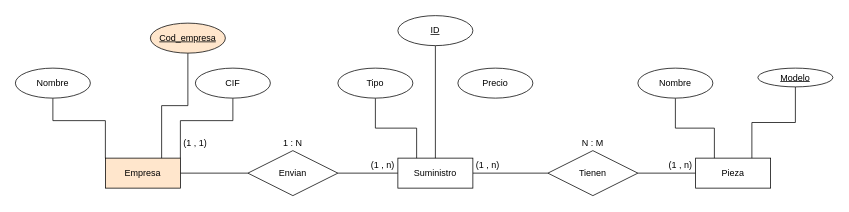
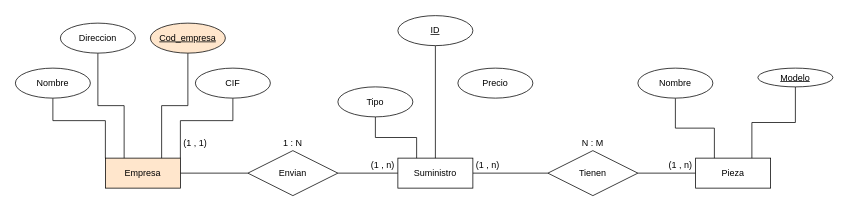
  <mxCell id="0" />
  <mxCell id="1" parent="0" />
  <mxCell id="2" style="edgeStyle=orthogonalEdgeStyle;rounded=0;orthogonalLoop=1;jettySize=auto;html=1;entryX=0;entryY=0.5;entryDx=0;entryDy=0;endArrow=none;endFill=0;" edge="1" parent="1" source="3" target="5"><mxGeometry relative="1" as="geometry" /></mxCell>
  <mxCell id="3" value="Empresa" style="whiteSpace=wrap;html=1;align=center;fillColor=#ffe6cc;" vertex="1" parent="1"><mxGeometry x="140" y="210" width="100" height="40" as="geometry" /></mxCell>
  <mxCell id="4" style="edgeStyle=orthogonalEdgeStyle;rounded=0;orthogonalLoop=1;jettySize=auto;html=1;entryX=0;entryY=0.5;entryDx=0;entryDy=0;endArrow=none;endFill=0;" edge="1" parent="1" source="5" target="7"><mxGeometry relative="1" as="geometry" /></mxCell>
  <mxCell id="5" value="Envian" style="shape=rhombus;perimeter=rhombusPerimeter;whiteSpace=wrap;html=1;align=center;" vertex="1" parent="1"><mxGeometry x="330" y="200" width="120" height="60" as="geometry" /></mxCell>
  <mxCell id="6" style="edgeStyle=orthogonalEdgeStyle;rounded=0;orthogonalLoop=1;jettySize=auto;html=1;entryX=0;entryY=0.5;entryDx=0;entryDy=0;endArrow=none;endFill=0;" edge="1" parent="1" source="7" target="9"><mxGeometry relative="1" as="geometry" /></mxCell>
  <mxCell id="7" value="Suministro" style="whiteSpace=wrap;html=1;align=center;" vertex="1" parent="1"><mxGeometry x="530" y="210" width="100" height="40" as="geometry" /></mxCell>
  <mxCell id="8" style="edgeStyle=orthogonalEdgeStyle;rounded=0;orthogonalLoop=1;jettySize=auto;html=1;entryX=0;entryY=0.5;entryDx=0;entryDy=0;endArrow=none;endFill=0;" edge="1" parent="1" source="9" target="10"><mxGeometry relative="1" as="geometry" /></mxCell>
  <mxCell id="9" value="Tienen" style="shape=rhombus;perimeter=rhombusPerimeter;whiteSpace=wrap;html=1;align=center;" vertex="1" parent="1"><mxGeometry x="730" y="200" width="120" height="60" as="geometry" /></mxCell>
  <mxCell id="10" value="Pieza" style="whiteSpace=wrap;html=1;align=center;" vertex="1" parent="1"><mxGeometry x="927" y="210" width="100" height="40" as="geometry" /></mxCell>
  <mxCell id="11" style="edgeStyle=orthogonalEdgeStyle;rounded=0;orthogonalLoop=1;jettySize=auto;html=1;entryX=0.25;entryY=0;entryDx=0;entryDy=0;endArrow=none;endFill=0;" edge="1" parent="1" source="12" target="10"><mxGeometry relative="1" as="geometry" /></mxCell>
  <mxCell id="12" value="Nombre" style="ellipse;whiteSpace=wrap;html=1;align=center;" vertex="1" parent="1"><mxGeometry x="850" y="90" width="100" height="40" as="geometry" /></mxCell>
  <mxCell id="13" style="edgeStyle=orthogonalEdgeStyle;rounded=0;orthogonalLoop=1;jettySize=auto;html=1;entryX=0.75;entryY=0;entryDx=0;entryDy=0;endArrow=none;endFill=0;" edge="1" parent="1" source="14" target="10"><mxGeometry relative="1" as="geometry" /></mxCell>
  <mxCell id="14" value="Modelo" style="ellipse;whiteSpace=wrap;html=1;align=center;fontStyle=4;" vertex="1" parent="1"><mxGeometry x="1010" y="90" width="100" height="25" as="geometry" /></mxCell>
  <mxCell id="15" value="Precio" style="ellipse;whiteSpace=wrap;html=1;align=center;" vertex="1" parent="1"><mxGeometry x="610" y="90" width="100" height="40" as="geometry" /></mxCell>
  <mxCell id="16" style="edgeStyle=orthogonalEdgeStyle;rounded=0;orthogonalLoop=1;jettySize=auto;html=1;entryX=0.25;entryY=0;entryDx=0;entryDy=0;endArrow=none;endFill=0;" edge="1" parent="1" source="17" target="7"><mxGeometry relative="1" as="geometry" /></mxCell>
- <mxCell id="17" value="Tipo" style="ellipse;whiteSpace=wrap;html=1;align=center;" vertex="1" parent="1"><mxGeometry x="450" y="90" width="100" height="40" as="geometry" /></mxCell>
+ <mxCell id="17" value="Tipo" style="ellipse;whiteSpace=wrap;html=1;align=center;" vertex="1" parent="1"><mxGeometry x="450" y="115" width="100" height="40" as="geometry" /></mxCell>
  <mxCell id="18" style="edgeStyle=orthogonalEdgeStyle;rounded=0;orthogonalLoop=1;jettySize=auto;html=1;entryX=0.5;entryY=0;entryDx=0;entryDy=0;endArrow=none;endFill=0;" edge="1" parent="1" source="19" target="7"><mxGeometry relative="1" as="geometry" /></mxCell>
  <mxCell id="19" value="ID" style="ellipse;whiteSpace=wrap;html=1;align=center;fontStyle=4;" vertex="1" parent="1"><mxGeometry x="530" y="20" width="100" height="40" as="geometry" /></mxCell>
  <mxCell id="20" style="edgeStyle=orthogonalEdgeStyle;rounded=0;orthogonalLoop=1;jettySize=auto;html=1;entryX=0;entryY=0;entryDx=0;entryDy=0;endArrow=none;endFill=0;" edge="1" parent="1" source="21" target="3"><mxGeometry relative="1" as="geometry"><Array as="points"><mxPoint x="70" y="160" /><mxPoint x="140" y="160" /></Array></mxGeometry></mxCell>
  <mxCell id="21" value="Nombre" style="ellipse;whiteSpace=wrap;html=1;align=center;" vertex="1" parent="1"><mxGeometry x="20" y="90" width="100" height="40" as="geometry" /></mxCell>
+ <mxCell id="22" style="edgeStyle=orthogonalEdgeStyle;rounded=0;orthogonalLoop=1;jettySize=auto;html=1;entryX=0.25;entryY=0;entryDx=0;entryDy=0;endArrow=none;endFill=0;" edge="1" parent="1" source="23" target="3"><mxGeometry relative="1" as="geometry"><Array as="points"><mxPoint x="130" y="140" /><mxPoint x="165" y="140" /></Array></mxGeometry></mxCell>
+ <mxCell id="23" value="Direccion" style="ellipse;whiteSpace=wrap;html=1;align=center;" vertex="1" parent="1"><mxGeometry x="80" y="30" width="100" height="40" as="geometry" /></mxCell>
  <mxCell id="24" style="edgeStyle=orthogonalEdgeStyle;rounded=0;orthogonalLoop=1;jettySize=auto;html=1;entryX=0.75;entryY=0;entryDx=0;entryDy=0;endArrow=none;endFill=0;" edge="1" parent="1" source="25" target="3"><mxGeometry relative="1" as="geometry" /></mxCell>
  <mxCell id="25" value="Cod_empresa" style="ellipse;whiteSpace=wrap;html=1;align=center;fontStyle=4;fillColor=#ffe6cc;" vertex="1" parent="1"><mxGeometry x="200" y="30" width="100" height="40" as="geometry" /></mxCell>
  <mxCell id="26" style="edgeStyle=orthogonalEdgeStyle;rounded=0;orthogonalLoop=1;jettySize=auto;html=1;entryX=1;entryY=0;entryDx=0;entryDy=0;endArrow=none;endFill=0;" edge="1" parent="1" source="27" target="3"><mxGeometry relative="1" as="geometry"><Array as="points"><mxPoint x="310" y="160" /><mxPoint x="240" y="160" /></Array></mxGeometry></mxCell>
  <mxCell id="27" value="CIF" style="ellipse;whiteSpace=wrap;html=1;align=center;" vertex="1" parent="1"><mxGeometry x="260" y="90" width="100" height="40" as="geometry" /></mxCell>
  <mxCell id="28" value="(1 , n)" style="text;html=1;strokeColor=none;fillColor=none;align=center;verticalAlign=middle;whiteSpace=wrap;rounded=0;" vertex="1" parent="1"><mxGeometry x="490" y="210" width="40" height="20" as="geometry" /></mxCell>
  <mxCell id="29" value="(1 , 1)" style="text;html=1;strokeColor=none;fillColor=none;align=center;verticalAlign=middle;whiteSpace=wrap;rounded=0;" vertex="1" parent="1"><mxGeometry x="240" y="180" width="40" height="20" as="geometry" /></mxCell>
  <mxCell id="30" value="(1 , n)" style="text;html=1;strokeColor=none;fillColor=none;align=center;verticalAlign=middle;whiteSpace=wrap;rounded=0;" vertex="1" parent="1"><mxGeometry x="887" y="210" width="40" height="20" as="geometry" /></mxCell>
  <mxCell id="31" value="(1 , n)" style="text;html=1;strokeColor=none;fillColor=none;align=center;verticalAlign=middle;whiteSpace=wrap;rounded=0;" vertex="1" parent="1"><mxGeometry x="630" y="210" width="40" height="20" as="geometry" /></mxCell>
  <mxCell id="32" value="N : M" style="text;html=1;strokeColor=none;fillColor=none;align=center;verticalAlign=middle;whiteSpace=wrap;rounded=0;" vertex="1" parent="1"><mxGeometry x="770" y="180" width="40" height="20" as="geometry" /></mxCell>
  <mxCell id="33" value="1 : N" style="text;html=1;strokeColor=none;fillColor=none;align=center;verticalAlign=middle;whiteSpace=wrap;rounded=0;" vertex="1" parent="1"><mxGeometry x="370" y="180" width="40" height="20" as="geometry" /></mxCell>
